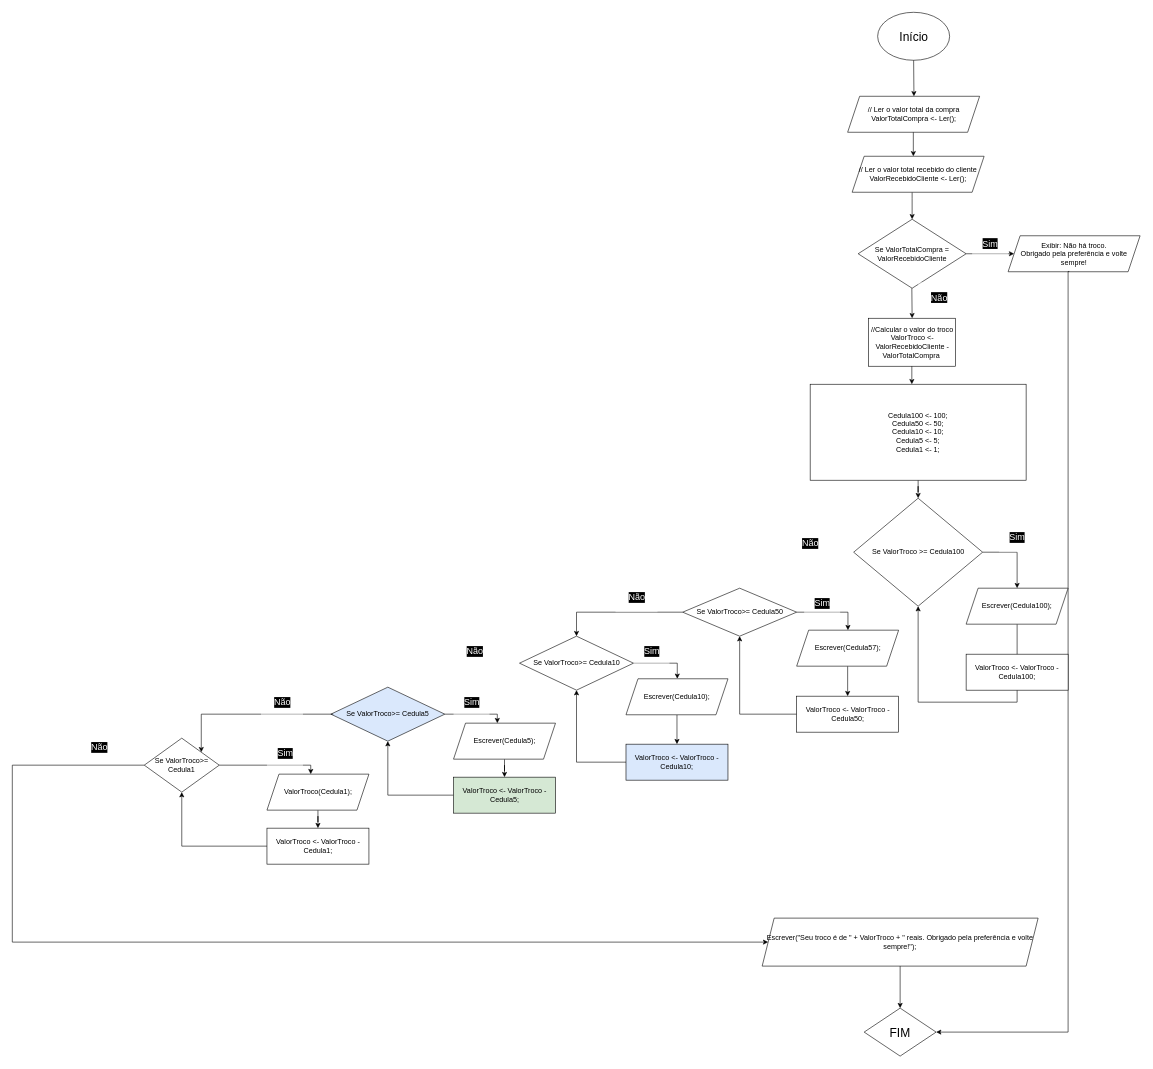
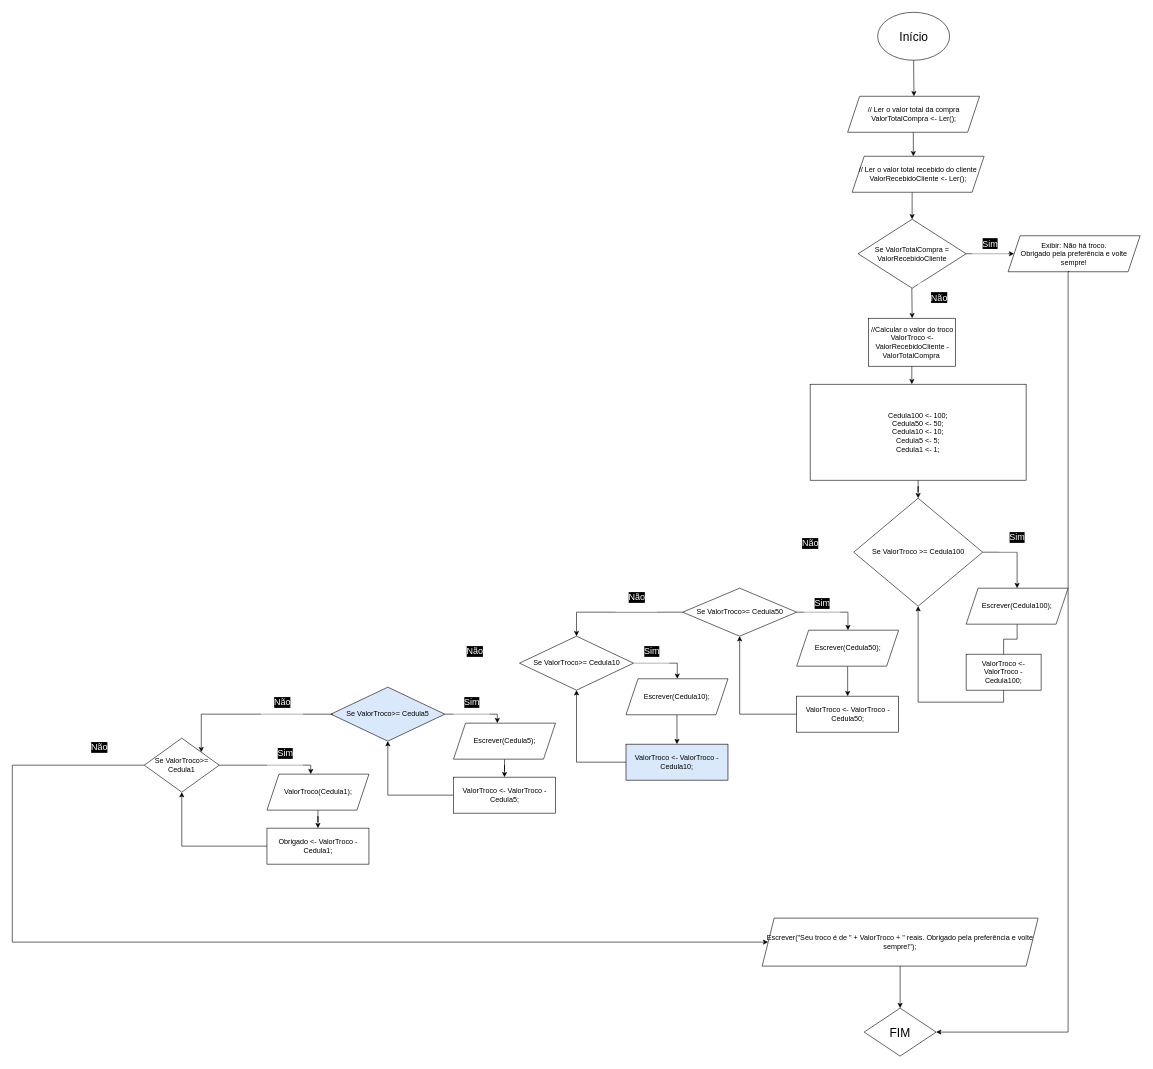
  <mxCell id="0" />
  <mxCell id="1" parent="0" />
  <mxCell id="2" value="&lt;font style=&quot;font-size: 20px;&quot;&gt;Início&lt;/font&gt;" style="ellipse;whiteSpace=wrap;html=1;" parent="1" vertex="1"><mxGeometry x="1462.5" y="20" width="120" height="80" as="geometry" /></mxCell>
  <mxCell id="3" value="// Ler o valor total da compra&lt;br&gt;ValorTotalCompra &amp;lt;- Ler();" style="shape=parallelogram;perimeter=parallelogramPerimeter;whiteSpace=wrap;html=1;fixedSize=1;" parent="1" vertex="1"><mxGeometry x="1412.5" y="160" width="220" height="60" as="geometry" /></mxCell>
  <mxCell id="4" value="Se&amp;nbsp;ValorTotalCompra = ValorRecebidoCliente" style="rhombus;whiteSpace=wrap;html=1;" parent="1" vertex="1"><mxGeometry x="1430" y="365" width="180" height="115" as="geometry" /></mxCell>
  <mxCell id="5" value="" style="endArrow=classic;html=1;rounded=0;exitX=0.5;exitY=1;exitDx=0;exitDy=0;" parent="1" edge="1"><mxGeometry width="50" height="50" relative="1" as="geometry"><mxPoint x="1522" y="220" as="sourcePoint" /><mxPoint x="1522" y="260" as="targetPoint" /><Array as="points" /></mxGeometry></mxCell>
  <mxCell id="6" value="" style="endArrow=classic;html=1;rounded=0;exitX=0.5;exitY=1;exitDx=0;exitDy=0;" parent="1" source="2" edge="1"><mxGeometry width="50" height="50" relative="1" as="geometry"><mxPoint x="1519" y="220" as="sourcePoint" /><mxPoint x="1523" y="160" as="targetPoint" /><Array as="points" /></mxGeometry></mxCell>
  <mxCell id="7" value="" style="endArrow=classic;html=1;rounded=0;exitX=1;exitY=0.5;exitDx=0;exitDy=0;entryX=0;entryY=0.5;entryDx=0;entryDy=0;" parent="1" source="4" target="14" edge="1"><mxGeometry width="50" height="50" relative="1" as="geometry"><mxPoint x="1640" y="380" as="sourcePoint" /><mxPoint x="1660" y="423" as="targetPoint" /><Array as="points" /></mxGeometry></mxCell>
  <mxCell id="8" value="Sim" style="rounded=0;html=1;strokeWidth=1;opacity=50;strokeColor=none;fillColor=#FFFFFF;fontColor=#ffffff;labelBackgroundColor=#000000;fontSize=15;" parent="1" vertex="1"><mxGeometry x="1620" y="380" width="60" height="50" as="geometry" /></mxCell>
  <mxCell id="9" value="" style="endArrow=classic;html=1;rounded=0;exitX=0.5;exitY=1;exitDx=0;exitDy=0;entryX=0.5;entryY=0;entryDx=0;entryDy=0;" parent="1" target="13" edge="1"><mxGeometry width="50" height="50" relative="1" as="geometry"><mxPoint x="1519.5" y="480" as="sourcePoint" /><mxPoint x="1519.5" y="520" as="targetPoint" /><Array as="points" /></mxGeometry></mxCell>
  <mxCell id="10" value="Não" style="rounded=0;html=1;strokeWidth=1;opacity=50;strokeColor=none;fillColor=#FFFFFF;fontColor=#ffffff;labelBackgroundColor=#000000;fontSize=15;" parent="1" vertex="1"><mxGeometry x="1530" y="470" width="70" height="50" as="geometry" /></mxCell>
  <mxCell id="11" style="edgeStyle=orthogonalEdgeStyle;rounded=0;orthogonalLoop=1;jettySize=auto;html=1;exitX=0.5;exitY=1;exitDx=0;exitDy=0;" parent="1" source="4" target="4" edge="1"><mxGeometry relative="1" as="geometry" /></mxCell>
  <mxCell id="12" value="" style="endArrow=classic;html=1;rounded=0;exitX=0.5;exitY=1;exitDx=0;exitDy=0;" parent="1" edge="1"><mxGeometry width="50" height="50" relative="1" as="geometry"><mxPoint x="1519.5" y="600" as="sourcePoint" /><mxPoint x="1519.5" y="640" as="targetPoint" /><Array as="points" /></mxGeometry></mxCell>
  <mxCell id="13" value="//Calcular o valor do troco&lt;br&gt;ValorTroco &amp;lt;- &lt;br&gt;ValorRecebidoCliente - ValorTotalCompra&amp;nbsp;" style="rounded=0;whiteSpace=wrap;html=1;" parent="1" vertex="1"><mxGeometry x="1447.5" y="530" width="145" height="80" as="geometry" /></mxCell>
  <mxCell id="14" value="Exibir: Não há troco.&lt;br style=&quot;border-color: var(--border-color);&quot;&gt;Obrigado pela preferência e volte sempre!" style="shape=parallelogram;perimeter=parallelogramPerimeter;whiteSpace=wrap;html=1;fixedSize=1;" parent="1" vertex="1"><mxGeometry x="1680" y="392.5" width="220" height="60" as="geometry" /></mxCell>
  <mxCell id="15" value="" style="edgeStyle=orthogonalEdgeStyle;rounded=0;orthogonalLoop=1;jettySize=auto;html=1;" parent="1" source="16" target="17" edge="1"><mxGeometry relative="1" as="geometry" /></mxCell>
  <mxCell id="16" value="Escrever(&quot;Seu troco é de &quot; + ValorTroco + &quot; reais. Obrigado pela preferência e volte sempre!&quot;);" style="shape=parallelogram;perimeter=parallelogramPerimeter;whiteSpace=wrap;html=1;fixedSize=1;" parent="1" vertex="1"><mxGeometry x="1270" y="1530" width="460" height="80" as="geometry" /></mxCell>
  <mxCell id="17" value="&lt;span style=&quot;font-size: 20px;&quot;&gt;FIM&lt;br&gt;&lt;/span&gt;" style="rhombus;whiteSpace=wrap;html=1;" parent="1" vertex="1"><mxGeometry x="1440" y="1680" width="120" height="80" as="geometry" /></mxCell>
  <mxCell id="18" value="" style="edgeStyle=orthogonalEdgeStyle;rounded=0;orthogonalLoop=1;jettySize=auto;html=1;entryX=1;entryY=0.5;entryDx=0;entryDy=0;exitX=0.464;exitY=0.992;exitDx=0;exitDy=0;exitPerimeter=0;" parent="1" source="14" target="17" edge="1"><mxGeometry relative="1" as="geometry"><mxPoint x="1780" y="460" as="sourcePoint" /><mxPoint x="1670" y="900" as="targetPoint" /><Array as="points"><mxPoint x="1780" y="452" /><mxPoint x="1780" y="1720" /></Array></mxGeometry></mxCell>
  <mxCell id="19" value="" style="edgeStyle=orthogonalEdgeStyle;rounded=0;orthogonalLoop=1;jettySize=auto;html=1;" parent="1" source="20" target="4" edge="1"><mxGeometry relative="1" as="geometry"><Array as="points"><mxPoint x="1520" y="330" /><mxPoint x="1520" y="330" /></Array></mxGeometry></mxCell>
  <mxCell id="20" value="// Ler o valor total recebido do cliente&lt;br&gt;ValorRecebidoCliente &amp;lt;- Ler();" style="shape=parallelogram;perimeter=parallelogramPerimeter;whiteSpace=wrap;html=1;fixedSize=1;" parent="1" vertex="1"><mxGeometry x="1420" y="260" width="220" height="60" as="geometry" /></mxCell>
  <mxCell id="21" value="" style="edgeStyle=orthogonalEdgeStyle;rounded=0;orthogonalLoop=1;jettySize=auto;html=1;" parent="1" source="22" target="24" edge="1"><mxGeometry relative="1" as="geometry" /></mxCell>
  <mxCell id="22" value="Cedula100 &amp;lt;- 100;&lt;br&gt;Cedula50 &amp;lt;- 50;&lt;br&gt;Cedula10 &amp;lt;- 10;&lt;br&gt;Cedula5 &amp;lt;- 5;&lt;br&gt;Cedula1 &amp;lt;- 1;" style="rounded=0;whiteSpace=wrap;html=1;" parent="1" vertex="1"><mxGeometry x="1350" y="640" width="360" height="160" as="geometry" /></mxCell>
  <mxCell id="23" value="" style="edgeStyle=orthogonalEdgeStyle;rounded=0;orthogonalLoop=1;jettySize=auto;html=1;exitX=1;exitY=0.5;exitDx=0;exitDy=0;entryX=0.5;entryY=0;entryDx=0;entryDy=0;labelBackgroundColor=#FFFFFF;" parent="1" source="24" target="28" edge="1"><mxGeometry relative="1" as="geometry" /></mxCell>
  <mxCell id="24" value="Se ValorTroco &amp;gt;= Cedula100" style="rhombus;whiteSpace=wrap;html=1;" parent="1" vertex="1"><mxGeometry x="1422.5" y="830" width="215" height="180" as="geometry" /></mxCell>
  <mxCell id="25" style="edgeStyle=orthogonalEdgeStyle;rounded=0;orthogonalLoop=1;jettySize=auto;html=1;exitX=0.5;exitY=1;exitDx=0;exitDy=0;" parent="1" source="26" target="24" edge="1"><mxGeometry relative="1" as="geometry"><mxPoint x="1830" y="860" as="targetPoint" /></mxGeometry></mxCell>
- <mxCell id="26" value="&lt;font style=&quot;vertical-align: inherit;&quot;&gt;&lt;font style=&quot;vertical-align: inherit;&quot;&gt;ValorTroco &amp;lt;- ValorTroco - Cedula100;&lt;/font&gt;&lt;/font&gt;" style="whiteSpace=wrap;html=1;" parent="1" vertex="1"><mxGeometry x="1610" y="1090" width="170" height="60" as="geometry" /></mxCell>
+ <mxCell id="26" value="&lt;font style=&quot;vertical-align: inherit;&quot;&gt;&lt;font style=&quot;vertical-align: inherit;&quot;&gt;ValorTroco &amp;lt;- ValorTroco - Cedula100;&lt;/font&gt;&lt;/font&gt;" style="whiteSpace=wrap;html=1;" parent="1" vertex="1"><mxGeometry x="1610" y="1090" width="125" height="60" as="geometry" /></mxCell>
  <mxCell id="27" style="edgeStyle=orthogonalEdgeStyle;rounded=0;orthogonalLoop=1;jettySize=auto;html=1;exitX=0.5;exitY=1;exitDx=0;exitDy=0;endArrow=none;" parent="1" source="28" target="26" edge="1"><mxGeometry relative="1" as="geometry" /></mxCell>
  <mxCell id="28" value="Escrever(Cedula100);" style="shape=parallelogram;perimeter=parallelogramPerimeter;whiteSpace=wrap;html=1;fixedSize=1;" parent="1" vertex="1"><mxGeometry x="1610" y="980" width="170" height="60" as="geometry" /></mxCell>
  <mxCell id="29" style="edgeStyle=orthogonalEdgeStyle;rounded=0;orthogonalLoop=1;jettySize=auto;html=1;" parent="1" source="30" target="36" edge="1"><mxGeometry relative="1" as="geometry"><Array as="points"><mxPoint x="1413" y="1020" /></Array></mxGeometry></mxCell>
  <mxCell id="30" value="Se ValorTroco&amp;gt;= Cedula50" style="rhombus;whiteSpace=wrap;html=1;" parent="1" vertex="1"><mxGeometry x="1137.5" y="980" width="190" height="80" as="geometry" /></mxCell>
  <mxCell id="31" value="Sim" style="rounded=0;html=1;strokeWidth=1;opacity=50;strokeColor=none;fillColor=#FFFFFF;fontColor=#ffffff;labelBackgroundColor=#000000;fontSize=15;" parent="1" vertex="1"><mxGeometry x="1665" y="870" width="60" height="50" as="geometry" /></mxCell>
  <mxCell id="32" value="Não" style="rounded=0;html=1;strokeWidth=1;opacity=50;strokeColor=none;fillColor=#FFFFFF;fontColor=#ffffff;labelBackgroundColor=#000000;fontSize=15;" parent="1" vertex="1"><mxGeometry x="1315" y="880" width="70" height="50" as="geometry" /></mxCell>
  <mxCell id="33" value="" style="edgeStyle=orthogonalEdgeStyle;rounded=0;orthogonalLoop=1;jettySize=auto;html=1;entryX=0.5;entryY=1;entryDx=0;entryDy=0;exitX=0;exitY=0.5;exitDx=0;exitDy=0;" parent="1" source="34" target="30" edge="1"><mxGeometry relative="1" as="geometry"><mxPoint x="1412" y="1230" as="sourcePoint" /></mxGeometry></mxCell>
  <mxCell id="34" value="&lt;font style=&quot;vertical-align: inherit;&quot;&gt;&lt;font style=&quot;vertical-align: inherit;&quot;&gt;ValorTroco &amp;lt;- ValorTroco - Cedula50;&lt;/font&gt;&lt;/font&gt;" style="whiteSpace=wrap;html=1;" parent="1" vertex="1"><mxGeometry x="1327.5" y="1160" width="170" height="60" as="geometry" /></mxCell>
  <mxCell id="35" style="edgeStyle=orthogonalEdgeStyle;rounded=0;orthogonalLoop=1;jettySize=auto;html=1;exitX=0.5;exitY=1;exitDx=0;exitDy=0;" parent="1" source="36" target="34" edge="1"><mxGeometry relative="1" as="geometry" /></mxCell>
- <mxCell id="36" value="Escrever(Cedula57);" style="shape=parallelogram;perimeter=parallelogramPerimeter;whiteSpace=wrap;html=1;fixedSize=1;" parent="1" vertex="1"><mxGeometry x="1327.5" y="1050" width="170" height="60" as="geometry" /></mxCell>
+ <mxCell id="36" value="Escrever(Cedula50);" style="shape=parallelogram;perimeter=parallelogramPerimeter;whiteSpace=wrap;html=1;fixedSize=1;" parent="1" vertex="1"><mxGeometry x="1327.5" y="1050" width="170" height="60" as="geometry" /></mxCell>
  <mxCell id="37" value="Sim" style="rounded=0;html=1;strokeWidth=1;opacity=50;strokeColor=none;fillColor=#FFFFFF;fontColor=#ffffff;labelBackgroundColor=#000000;fontSize=15;" parent="1" vertex="1"><mxGeometry x="1340" y="980" width="60" height="50" as="geometry" /></mxCell>
  <mxCell id="38" style="edgeStyle=orthogonalEdgeStyle;rounded=0;orthogonalLoop=1;jettySize=auto;html=1;" parent="1" source="39" target="43" edge="1"><mxGeometry relative="1" as="geometry"><Array as="points"><mxPoint x="1128.5" y="1105" /></Array></mxGeometry></mxCell>
  <mxCell id="39" value="Se ValorTroco&amp;gt;= Cedula10" style="rhombus;whiteSpace=wrap;html=1;" parent="1" vertex="1"><mxGeometry x="865.5" y="1060" width="190" height="90" as="geometry" /></mxCell>
  <mxCell id="40" style="edgeStyle=orthogonalEdgeStyle;rounded=0;orthogonalLoop=1;jettySize=auto;html=1;entryX=0.5;entryY=1;entryDx=0;entryDy=0;" parent="1" source="41" target="39" edge="1"><mxGeometry relative="1" as="geometry"><mxPoint x="970" y="1160" as="targetPoint" /><Array as="points"><mxPoint x="960" y="1270" /></Array></mxGeometry></mxCell>
  <mxCell id="41" value="ValorTroco &amp;lt;- ValorTroco - Cedula10;" style="whiteSpace=wrap;html=1;fillColor=#dae8fc;" parent="1" vertex="1"><mxGeometry x="1043" y="1240" width="170" height="60" as="geometry" /></mxCell>
  <mxCell id="42" style="edgeStyle=orthogonalEdgeStyle;rounded=0;orthogonalLoop=1;jettySize=auto;html=1;exitX=0.5;exitY=1;exitDx=0;exitDy=0;" parent="1" source="43" target="41" edge="1"><mxGeometry relative="1" as="geometry" /></mxCell>
  <mxCell id="43" value="Escrever(Cedula10);" style="shape=parallelogram;perimeter=parallelogramPerimeter;whiteSpace=wrap;html=1;fixedSize=1;" parent="1" vertex="1"><mxGeometry x="1043" y="1131" width="170" height="60" as="geometry" /></mxCell>
  <mxCell id="44" value="Sim" style="rounded=0;html=1;strokeWidth=1;opacity=50;strokeColor=none;fillColor=#FFFFFF;fontColor=#ffffff;labelBackgroundColor=#000000;fontSize=15;" parent="1" vertex="1"><mxGeometry x="1055.5" y="1060" width="60" height="50" as="geometry" /></mxCell>
  <mxCell id="45" style="edgeStyle=orthogonalEdgeStyle;rounded=0;orthogonalLoop=1;jettySize=auto;html=1;exitX=0;exitY=0.5;exitDx=0;exitDy=0;entryX=0.5;entryY=0;entryDx=0;entryDy=0;" parent="1" source="30" target="39" edge="1"><mxGeometry relative="1" as="geometry"><mxPoint x="925.5" y="1050" as="targetPoint" /><mxPoint x="1113" y="1020" as="sourcePoint" /><Array as="points"><mxPoint x="961" y="1020" /></Array></mxGeometry></mxCell>
  <mxCell id="46" value="Não" style="rounded=0;html=1;strokeWidth=1;opacity=50;strokeColor=none;fillColor=#FFFFFF;fontColor=#ffffff;labelBackgroundColor=#000000;fontSize=15;" parent="1" vertex="1"><mxGeometry x="1025.5" y="970" width="70" height="50" as="geometry" /></mxCell>
  <mxCell id="47" style="edgeStyle=orthogonalEdgeStyle;rounded=0;orthogonalLoop=1;jettySize=auto;html=1;" parent="1" source="48" target="52" edge="1"><mxGeometry relative="1" as="geometry"><Array as="points"><mxPoint x="828.5" y="1190" /></Array></mxGeometry></mxCell>
  <mxCell id="48" value="Se ValorTroco&amp;gt;= Cedula5" style="rhombus;whiteSpace=wrap;html=1;fillColor=#dae8fc;" parent="1" vertex="1"><mxGeometry x="551" y="1145" width="190" height="90" as="geometry" /></mxCell>
  <mxCell id="49" style="edgeStyle=orthogonalEdgeStyle;rounded=0;orthogonalLoop=1;jettySize=auto;html=1;entryX=0.5;entryY=1;entryDx=0;entryDy=0;" parent="1" source="50" target="48" edge="1"><mxGeometry relative="1" as="geometry" /></mxCell>
- <mxCell id="50" value="ValorTroco &amp;lt;- ValorTroco - Cedula5;" style="whiteSpace=wrap;html=1;fillColor=#d5e8d4;" parent="1" vertex="1"><mxGeometry x="755.5" y="1295" width="170" height="60" as="geometry" /></mxCell>
+ <mxCell id="50" value="ValorTroco &amp;lt;- ValorTroco - Cedula5;" style="whiteSpace=wrap;html=1;" parent="1" vertex="1"><mxGeometry x="755.5" y="1295" width="170" height="60" as="geometry" /></mxCell>
  <mxCell id="51" style="edgeStyle=orthogonalEdgeStyle;rounded=0;orthogonalLoop=1;jettySize=auto;html=1;exitX=0.5;exitY=1;exitDx=0;exitDy=0;" parent="1" source="52" target="50" edge="1"><mxGeometry relative="1" as="geometry" /></mxCell>
  <mxCell id="52" value="Escrever(Cedula5);" style="shape=parallelogram;perimeter=parallelogramPerimeter;whiteSpace=wrap;html=1;fixedSize=1;" parent="1" vertex="1"><mxGeometry x="755.5" y="1205" width="170" height="60" as="geometry" /></mxCell>
  <mxCell id="53" value="Sim" style="rounded=0;html=1;strokeWidth=1;opacity=50;strokeColor=none;fillColor=#FFFFFF;fontColor=#ffffff;labelBackgroundColor=#000000;fontSize=15;" parent="1" vertex="1"><mxGeometry x="755.5" y="1145" width="60" height="50" as="geometry" /></mxCell>
  <mxCell id="54" value="" style="edgeStyle=orthogonalEdgeStyle;rounded=0;orthogonalLoop=1;jettySize=auto;html=1;exitX=0;exitY=0.5;exitDx=0;exitDy=0;" parent="1" target="56" edge="1"><mxGeometry relative="1" as="geometry"><mxPoint x="555" y="1190" as="sourcePoint" /><Array as="points"><mxPoint x="335" y="1190" /></Array></mxGeometry></mxCell>
  <mxCell id="55" style="edgeStyle=orthogonalEdgeStyle;rounded=0;orthogonalLoop=1;jettySize=auto;html=1;" parent="1" source="56" target="60" edge="1"><mxGeometry relative="1" as="geometry"><Array as="points"><mxPoint x="517.5" y="1275" /></Array></mxGeometry></mxCell>
  <mxCell id="56" value="Se ValorTroco&amp;gt;= Cedula1" style="rhombus;whiteSpace=wrap;html=1;" parent="1" vertex="1"><mxGeometry x="240" y="1230" width="125" height="90" as="geometry" /></mxCell>
  <mxCell id="57" style="edgeStyle=orthogonalEdgeStyle;rounded=0;orthogonalLoop=1;jettySize=auto;html=1;entryX=0.5;entryY=1;entryDx=0;entryDy=0;" parent="1" source="58" target="56" edge="1"><mxGeometry relative="1" as="geometry" /></mxCell>
- <mxCell id="58" value="ValorTroco &amp;lt;- ValorTroco - Cedula1;" style="whiteSpace=wrap;html=1;" parent="1" vertex="1"><mxGeometry x="444.5" y="1380" width="170" height="60" as="geometry" /></mxCell>
+ <mxCell id="58" value="Obrigado &amp;lt;- ValorTroco - Cedula1;" style="whiteSpace=wrap;html=1;" parent="1" vertex="1"><mxGeometry x="444.5" y="1380" width="170" height="60" as="geometry" /></mxCell>
  <mxCell id="59" style="edgeStyle=orthogonalEdgeStyle;rounded=0;orthogonalLoop=1;jettySize=auto;html=1;exitX=0.5;exitY=1;exitDx=0;exitDy=0;" parent="1" source="60" target="58" edge="1"><mxGeometry relative="1" as="geometry" /></mxCell>
  <mxCell id="60" value="ValorTroco(Cedula1);" style="shape=parallelogram;perimeter=parallelogramPerimeter;whiteSpace=wrap;html=1;fixedSize=1;" parent="1" vertex="1"><mxGeometry x="444.5" y="1290" width="170" height="60" as="geometry" /></mxCell>
  <mxCell id="61" value="Sim" style="rounded=0;html=1;strokeWidth=1;opacity=50;strokeColor=none;fillColor=#FFFFFF;fontColor=#ffffff;labelBackgroundColor=#000000;fontSize=15;" parent="1" vertex="1"><mxGeometry x="444.5" y="1230" width="60" height="50" as="geometry" /></mxCell>
  <mxCell id="62" value="Não" style="rounded=0;html=1;strokeWidth=1;opacity=50;strokeColor=none;fillColor=#FFFFFF;fontColor=#ffffff;labelBackgroundColor=#000000;fontSize=15;" parent="1" vertex="1"><mxGeometry x="755.5" y="1060" width="70" height="50" as="geometry" /></mxCell>
  <mxCell id="63" value="Não" style="rounded=0;html=1;strokeWidth=1;opacity=50;strokeColor=none;fillColor=#FFFFFF;fontColor=#ffffff;labelBackgroundColor=#000000;fontSize=15;" parent="1" vertex="1"><mxGeometry x="434.5" y="1145" width="70" height="50" as="geometry" /></mxCell>
  <mxCell id="64" value="" style="edgeStyle=orthogonalEdgeStyle;rounded=0;orthogonalLoop=1;jettySize=auto;html=1;exitX=0;exitY=0.5;exitDx=0;exitDy=0;" edge="1" parent="1" source="56" target="16"><mxGeometry relative="1" as="geometry"><mxPoint x="240" y="1270" as="sourcePoint" /><Array as="points"><mxPoint x="20" y="1275" /><mxPoint x="20" y="1570" /></Array><mxPoint x="20" y="1310" as="targetPoint" /></mxGeometry></mxCell>
  <mxCell id="65" value="Não" style="rounded=0;html=1;strokeWidth=1;opacity=50;strokeColor=none;fillColor=#FFFFFF;fontColor=#ffffff;labelBackgroundColor=#000000;fontSize=15;" vertex="1" parent="1"><mxGeometry x="130" y="1220" width="70" height="50" as="geometry" /></mxCell>
